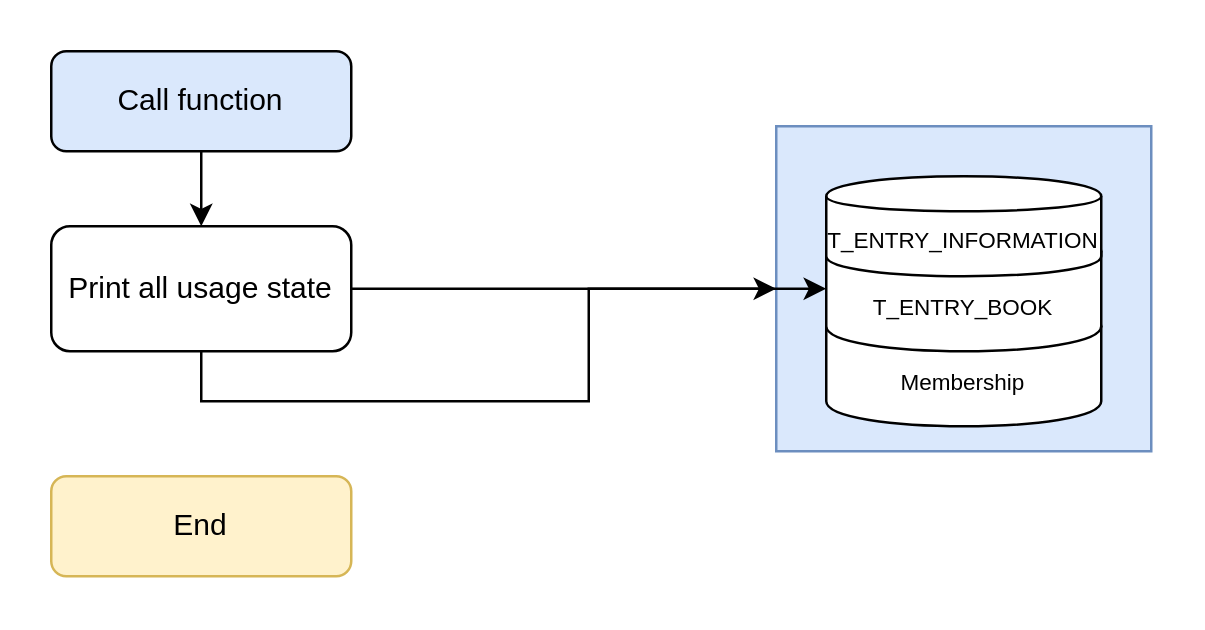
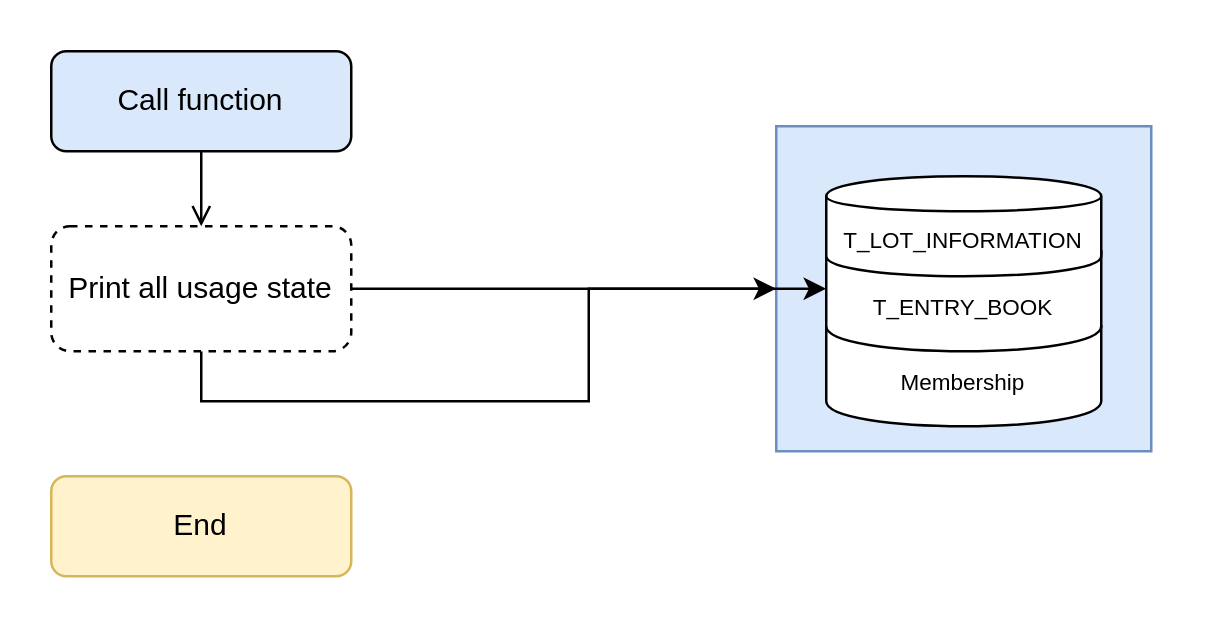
  <mxCell id="0" />
  <mxCell id="1" parent="0" />
  <mxCell id="2" value="" style="rounded=0;whiteSpace=wrap;html=1;fontSize=9;fillColor=#dae8fc;strokeColor=#6c8ebf;" parent="1" vertex="1"><mxGeometry x="310" y="50" width="150" height="130" as="geometry" /></mxCell>
  <mxCell id="3" value="Call function" style="rounded=1;whiteSpace=wrap;html=1;fontSize=12;glass=0;strokeWidth=1;shadow=0;fillColor=#dae8fc;" parent="1" vertex="1"><mxGeometry x="20" y="20" width="120" height="40" as="geometry" /></mxCell>
  <mxCell id="4" value="End" style="rounded=1;whiteSpace=wrap;html=1;fontSize=12;glass=0;strokeWidth=1;shadow=0;fillColor=#fff2cc;strokeColor=#d6b656;" parent="1" vertex="1"><mxGeometry x="20" y="190" width="120" height="40" as="geometry" /></mxCell>
- <mxCell id="5" style="edgeStyle=orthogonalEdgeStyle;rounded=0;orthogonalLoop=1;jettySize=auto;html=1;exitX=0.5;exitY=1;exitDx=0;exitDy=0;entryX=0.5;entryY=0;entryDx=0;entryDy=0;" parent="1" source="3" target="9" edge="1"><mxGeometry relative="1" as="geometry"><mxPoint x="80" y="130" as="sourcePoint" /></mxGeometry></mxCell>
+ <mxCell id="5" style="edgeStyle=orthogonalEdgeStyle;rounded=0;orthogonalLoop=1;jettySize=auto;html=1;exitX=0.5;exitY=1;exitDx=0;exitDy=0;entryX=0.5;entryY=0;entryDx=0;entryDy=0;endArrow=open;" parent="1" source="3" target="9" edge="1"><mxGeometry relative="1" as="geometry"><mxPoint x="80" y="130" as="sourcePoint" /></mxGeometry></mxCell>
  <mxCell id="6" value="Membership" style="shape=cylinder;whiteSpace=wrap;html=1;boundedLbl=1;backgroundOutline=1;fontSize=9;" parent="1" vertex="1"><mxGeometry x="330" y="120" width="110" height="50" as="geometry" /></mxCell>
  <mxCell id="7" style="edgeStyle=orthogonalEdgeStyle;rounded=0;orthogonalLoop=1;jettySize=auto;html=1;exitX=0.5;exitY=1;exitDx=0;exitDy=0;" parent="1" source="9" target="10" edge="1"><mxGeometry relative="1" as="geometry"><mxPoint x="80" y="240" as="targetPoint" /></mxGeometry></mxCell>
  <mxCell id="8" style="edgeStyle=orthogonalEdgeStyle;rounded=0;orthogonalLoop=1;jettySize=auto;html=1;exitX=1;exitY=0.5;exitDx=0;exitDy=0;entryX=0;entryY=0.5;entryDx=0;entryDy=0;" parent="1" source="9" target="2" edge="1"><mxGeometry relative="1" as="geometry" /></mxCell>
- <mxCell id="9" value="Print all usage state" style="rounded=1;whiteSpace=wrap;html=1;fontSize=12;" parent="1" vertex="1"><mxGeometry x="20" y="90" width="120" height="50" as="geometry" /></mxCell>
+ <mxCell id="9" value="Print all usage state" style="rounded=1;whiteSpace=wrap;html=1;fontSize=12;dashed=1;" parent="1" vertex="1"><mxGeometry x="20" y="90" width="120" height="50" as="geometry" /></mxCell>
  <mxCell id="10" value="T_ENTRY_BOOK" style="shape=cylinder;whiteSpace=wrap;html=1;boundedLbl=1;backgroundOutline=1;fontSize=9;" parent="1" vertex="1"><mxGeometry x="330" y="90" width="110" height="50" as="geometry" /></mxCell>
- <mxCell id="11" value="T_ENTRY_INFORMATION" style="shape=cylinder;whiteSpace=wrap;html=1;boundedLbl=1;backgroundOutline=1;fontSize=9;" vertex="1" parent="1"><mxGeometry x="330" y="70" width="110" height="40" as="geometry" /></mxCell>
+ <mxCell id="11" value="T_LOT_INFORMATION" style="shape=cylinder;whiteSpace=wrap;html=1;boundedLbl=1;backgroundOutline=1;fontSize=9;" vertex="1" parent="1"><mxGeometry x="330" y="70" width="110" height="40" as="geometry" /></mxCell>
